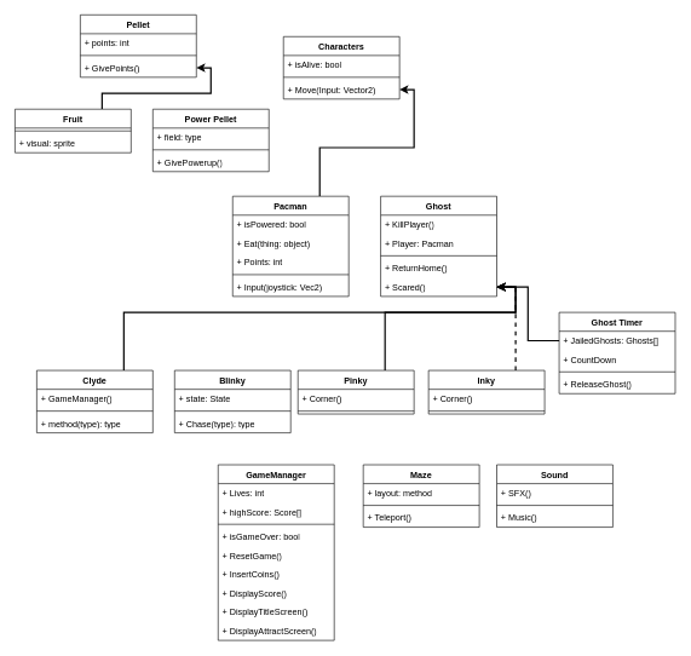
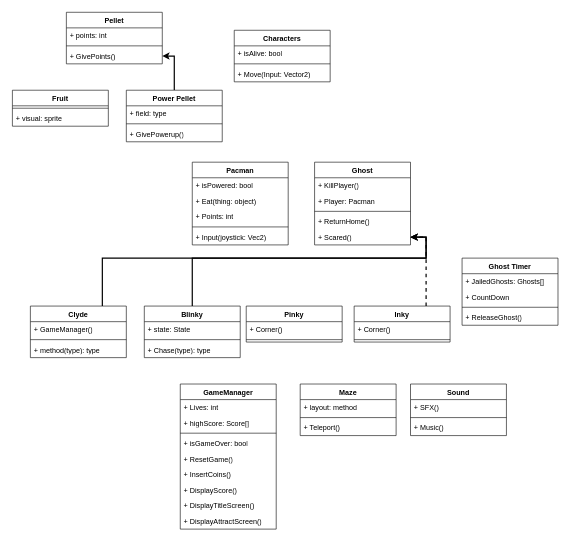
  <mxCell id="0" />
  <mxCell id="1" parent="0" />
- <mxCell id="2" style="edgeStyle=orthogonalEdgeStyle;rounded=0;orthogonalLoop=1;jettySize=auto;html=1;exitX=0.75;exitY=0;exitDx=0;exitDy=0;entryX=1;entryY=0.5;entryDx=0;entryDy=0;strokeWidth=2;" parent="1" source="3" target="53" edge="1"><mxGeometry relative="1" as="geometry" /></mxCell>
  <mxCell id="3" value="Pacman" style="swimlane;fontStyle=1;align=center;verticalAlign=top;childLayout=stackLayout;horizontal=1;startSize=26;horizontalStack=0;resizeParent=1;resizeParentMax=0;resizeLast=0;collapsible=1;marginBottom=0;whiteSpace=wrap;html=1;" parent="1" vertex="1"><mxGeometry x="320" y="270" width="160" height="138" as="geometry"><mxRectangle x="40" y="30" width="80" height="30" as="alternateBounds" /></mxGeometry></mxCell>
  <mxCell id="4" value="+ isPowered: bool&lt;span style=&quot;color: rgba(0, 0, 0, 0); font-family: monospace; font-size: 0px; text-wrap-mode: nowrap;&quot;&gt;%3CmxGraphModel%3E%3Croot%3E%3CmxCell%20id%3D%220%22%2F%3E%3CmxCell%20id%3D%221%22%20parent%3D%220%22%2F%3E%3CmxCell%20id%3D%222%22%20value%3D%22%2B%20Points%3A%20int%22%20style%3D%22text%3BstrokeColor%3Dnone%3BfillColor%3Dnone%3Balign%3Dleft%3BverticalAlign%3Dtop%3BspacingLeft%3D4%3BspacingRight%3D4%3Boverflow%3Dhidden%3Brotatable%3D0%3Bpoints%3D%5B%5B0%2C0.5%5D%2C%5B1%2C0.5%5D%5D%3BportConstraint%3Deastwest%3BwhiteSpace%3Dwrap%3Bhtml%3D1%3B%22%20vertex%3D%221%22%20parent%3D%221%22%3E%3CmxGeometry%20x%3D%2240%22%20y%3D%2256%22%20width%3D%22160%22%20height%3D%2226%22%20as%3D%22geometry%22%2F%3E%3C%2FmxCell%3E%3C%2Froot%3E%3C%2FmxGraphModel%3E&lt;/span&gt;" style="text;strokeColor=none;fillColor=none;align=left;verticalAlign=top;spacingLeft=4;spacingRight=4;overflow=hidden;rotatable=0;points=[[0,0.5],[1,0.5]];portConstraint=eastwest;whiteSpace=wrap;html=1;" parent="3" vertex="1"><mxGeometry y="26" width="160" height="26" as="geometry" /></mxCell>
  <mxCell id="5" value="+ Eat(thing: object)" style="text;strokeColor=none;fillColor=none;align=left;verticalAlign=top;spacingLeft=4;spacingRight=4;overflow=hidden;rotatable=0;points=[[0,0.5],[1,0.5]];portConstraint=eastwest;whiteSpace=wrap;html=1;" parent="3" vertex="1"><mxGeometry y="52" width="160" height="26" as="geometry" /></mxCell>
  <mxCell id="6" value="+ Points: int" style="text;strokeColor=none;fillColor=none;align=left;verticalAlign=top;spacingLeft=4;spacingRight=4;overflow=hidden;rotatable=0;points=[[0,0.5],[1,0.5]];portConstraint=eastwest;whiteSpace=wrap;html=1;" parent="3" vertex="1"><mxGeometry y="78" width="160" height="26" as="geometry" /></mxCell>
  <mxCell id="7" value="" style="line;strokeWidth=1;fillColor=none;align=left;verticalAlign=middle;spacingTop=-1;spacingLeft=3;spacingRight=3;rotatable=0;labelPosition=right;points=[];portConstraint=eastwest;strokeColor=inherit;" parent="3" vertex="1"><mxGeometry y="104" width="160" height="8" as="geometry" /></mxCell>
  <mxCell id="8" value="+ Input(joystick: Vec2)" style="text;strokeColor=none;fillColor=none;align=left;verticalAlign=top;spacingLeft=4;spacingRight=4;overflow=hidden;rotatable=0;points=[[0,0.5],[1,0.5]];portConstraint=eastwest;whiteSpace=wrap;html=1;" parent="3" vertex="1"><mxGeometry y="112" width="160" height="26" as="geometry" /></mxCell>
  <mxCell id="9" value="Ghost" style="swimlane;fontStyle=1;align=center;verticalAlign=top;childLayout=stackLayout;horizontal=1;startSize=26;horizontalStack=0;resizeParent=1;resizeParentMax=0;resizeLast=0;collapsible=1;marginBottom=0;whiteSpace=wrap;html=1;" parent="1" vertex="1"><mxGeometry x="524" y="270" width="160" height="138" as="geometry" /></mxCell>
  <mxCell id="10" value="+ KillPlayer()&lt;span style=&quot;color: rgba(0, 0, 0, 0); font-family: monospace; font-size: 0px; text-wrap-mode: nowrap;&quot;&gt;%3CmxGraphModel%3E%3Croot%3E%3CmxCell%20id%3D%220%22%2F%3E%3CmxCell%20id%3D%221%22%20parent%3D%220%22%2F%3E%3CmxCell%20id%3D%222%22%20value%3D%22%2B%20Points%3A%20int%22%20style%3D%22text%3BstrokeColor%3Dnone%3BfillColor%3Dnone%3Balign%3Dleft%3BverticalAlign%3Dtop%3BspacingLeft%3D4%3BspacingRight%3D4%3Boverflow%3Dhidden%3Brotatable%3D0%3Bpoints%3D%5B%5B0%2C0.5%5D%2C%5B1%2C0.5%5D%5D%3BportConstraint%3Deastwest%3BwhiteSpace%3Dwrap%3Bhtml%3D1%3B%22%20vertex%3D%221%22%20parent%3D%221%22%3E%3CmxGeometry%20x%3D%2240%22%20y%3D%2256%22%20width%3D%22160%22%20height%3D%2226%22%20as%3D%22geometry%22%2F%3E%3C%2FmxCell%3E%3C%2Froot%3E%3C%2FmxGraphModel%3E&lt;/span&gt;&lt;span style=&quot;color: rgba(0, 0, 0, 0); font-family: monospace; font-size: 0px; text-wrap-mode: nowrap;&quot;&gt;%3CmxGraphModel%3E%3Croot%3E%3CmxCell%20id%3D%220%22%2F%3E%3CmxCell%20id%3D%221%22%20parent%3D%220%22%2F%3E%3CmxCell%20id%3D%222%22%20value%3D%22%2B%20Points%3A%20int%22%20style%3D%22text%3BstrokeColor%3Dnone%3BfillColor%3Dnone%3Balign%3Dleft%3BverticalAlign%3Dtop%3BspacingLeft%3D4%3BspacingRight%3D4%3Boverflow%3Dhidden%3Brotatable%3D0%3Bpoints%3D%5B%5B0%2C0.5%5D%2C%5B1%2C0.5%5D%5D%3BportConstraint%3Deastwest%3BwhiteSpace%3Dwrap%3Bhtml%3D1%3B%22%20vertex%3D%221%22%20parent%3D%221%22%3E%3CmxGeometry%20x%3D%2240%22%20y%3D%2256%22%20width%3D%22160%22%20height%3D%2226%22%20as%3D%22geometry%22%2F%3E%3C%2FmxCell%3E%3C%2Froot%3E%3C%2FmxGraphModel%3E&lt;/span&gt;" style="text;strokeColor=none;fillColor=none;align=left;verticalAlign=top;spacingLeft=4;spacingRight=4;overflow=hidden;rotatable=0;points=[[0,0.5],[1,0.5]];portConstraint=eastwest;whiteSpace=wrap;html=1;" parent="9" vertex="1"><mxGeometry y="26" width="160" height="26" as="geometry" /></mxCell>
  <mxCell id="11" value="+ Player: Pacman" style="text;strokeColor=none;fillColor=none;align=left;verticalAlign=top;spacingLeft=4;spacingRight=4;overflow=hidden;rotatable=0;points=[[0,0.5],[1,0.5]];portConstraint=eastwest;whiteSpace=wrap;html=1;" parent="9" vertex="1"><mxGeometry y="52" width="160" height="26" as="geometry" /></mxCell>
  <mxCell id="12" value="" style="line;strokeWidth=1;fillColor=none;align=left;verticalAlign=middle;spacingTop=-1;spacingLeft=3;spacingRight=3;rotatable=0;labelPosition=right;points=[];portConstraint=eastwest;strokeColor=inherit;" parent="9" vertex="1"><mxGeometry y="78" width="160" height="8" as="geometry" /></mxCell>
  <mxCell id="13" value="+ ReturnHome()" style="text;strokeColor=none;fillColor=none;align=left;verticalAlign=top;spacingLeft=4;spacingRight=4;overflow=hidden;rotatable=0;points=[[0,0.5],[1,0.5]];portConstraint=eastwest;whiteSpace=wrap;html=1;" parent="9" vertex="1"><mxGeometry y="86" width="160" height="26" as="geometry" /></mxCell>
  <mxCell id="14" value="+ Scared()" style="text;strokeColor=none;fillColor=none;align=left;verticalAlign=top;spacingLeft=4;spacingRight=4;overflow=hidden;rotatable=0;points=[[0,0.5],[1,0.5]];portConstraint=eastwest;whiteSpace=wrap;html=1;" parent="9" vertex="1"><mxGeometry y="112" width="160" height="26" as="geometry" /></mxCell>
  <mxCell id="15" value="Pellet" style="swimlane;fontStyle=1;align=center;verticalAlign=top;childLayout=stackLayout;horizontal=1;startSize=26;horizontalStack=0;resizeParent=1;resizeParentMax=0;resizeLast=0;collapsible=1;marginBottom=0;whiteSpace=wrap;html=1;" parent="1" vertex="1"><mxGeometry x="110" y="20" width="160" height="86" as="geometry" /></mxCell>
  <mxCell id="16" value="+ points: int" style="text;strokeColor=none;fillColor=none;align=left;verticalAlign=top;spacingLeft=4;spacingRight=4;overflow=hidden;rotatable=0;points=[[0,0.5],[1,0.5]];portConstraint=eastwest;whiteSpace=wrap;html=1;" parent="15" vertex="1"><mxGeometry y="26" width="160" height="26" as="geometry" /></mxCell>
  <mxCell id="17" value="" style="line;strokeWidth=1;fillColor=none;align=left;verticalAlign=middle;spacingTop=-1;spacingLeft=3;spacingRight=3;rotatable=0;labelPosition=right;points=[];portConstraint=eastwest;strokeColor=inherit;" parent="15" vertex="1"><mxGeometry y="52" width="160" height="8" as="geometry" /></mxCell>
  <mxCell id="18" value="+ GivePoints()" style="text;strokeColor=none;fillColor=none;align=left;verticalAlign=top;spacingLeft=4;spacingRight=4;overflow=hidden;rotatable=0;points=[[0,0.5],[1,0.5]];portConstraint=eastwest;whiteSpace=wrap;html=1;" parent="15" vertex="1"><mxGeometry y="60" width="160" height="26" as="geometry" /></mxCell>
  <mxCell id="19" value="Ghost Timer" style="swimlane;fontStyle=1;align=center;verticalAlign=top;childLayout=stackLayout;horizontal=1;startSize=26;horizontalStack=0;resizeParent=1;resizeParentMax=0;resizeLast=0;collapsible=1;marginBottom=0;whiteSpace=wrap;html=1;" parent="1" vertex="1"><mxGeometry x="770" y="430" width="160" height="112" as="geometry" /></mxCell>
  <mxCell id="20" value="+ JailedGhosts: Ghosts[]" style="text;strokeColor=none;fillColor=none;align=left;verticalAlign=top;spacingLeft=4;spacingRight=4;overflow=hidden;rotatable=0;points=[[0,0.5],[1,0.5]];portConstraint=eastwest;whiteSpace=wrap;html=1;" parent="19" vertex="1"><mxGeometry y="26" width="160" height="26" as="geometry" /></mxCell>
  <mxCell id="21" value="+ CountDown" style="text;strokeColor=none;fillColor=none;align=left;verticalAlign=top;spacingLeft=4;spacingRight=4;overflow=hidden;rotatable=0;points=[[0,0.5],[1,0.5]];portConstraint=eastwest;whiteSpace=wrap;html=1;" parent="19" vertex="1"><mxGeometry y="52" width="160" height="26" as="geometry" /></mxCell>
  <mxCell id="22" value="" style="line;strokeWidth=1;fillColor=none;align=left;verticalAlign=middle;spacingTop=-1;spacingLeft=3;spacingRight=3;rotatable=0;labelPosition=right;points=[];portConstraint=eastwest;strokeColor=inherit;" parent="19" vertex="1"><mxGeometry y="78" width="160" height="8" as="geometry" /></mxCell>
  <mxCell id="23" value="+ ReleaseGhost()" style="text;strokeColor=none;fillColor=none;align=left;verticalAlign=top;spacingLeft=4;spacingRight=4;overflow=hidden;rotatable=0;points=[[0,0.5],[1,0.5]];portConstraint=eastwest;whiteSpace=wrap;html=1;" parent="19" vertex="1"><mxGeometry y="86" width="160" height="26" as="geometry" /></mxCell>
  <mxCell id="24" value="Sound" style="swimlane;fontStyle=1;align=center;verticalAlign=top;childLayout=stackLayout;horizontal=1;startSize=26;horizontalStack=0;resizeParent=1;resizeParentMax=0;resizeLast=0;collapsible=1;marginBottom=0;whiteSpace=wrap;html=1;" parent="1" vertex="1"><mxGeometry x="684" y="640" width="160" height="86" as="geometry" /></mxCell>
  <mxCell id="25" value="+ SFX()" style="text;strokeColor=none;fillColor=none;align=left;verticalAlign=top;spacingLeft=4;spacingRight=4;overflow=hidden;rotatable=0;points=[[0,0.5],[1,0.5]];portConstraint=eastwest;whiteSpace=wrap;html=1;" parent="24" vertex="1"><mxGeometry y="26" width="160" height="26" as="geometry" /></mxCell>
  <mxCell id="26" value="" style="line;strokeWidth=1;fillColor=none;align=left;verticalAlign=middle;spacingTop=-1;spacingLeft=3;spacingRight=3;rotatable=0;labelPosition=right;points=[];portConstraint=eastwest;strokeColor=inherit;" parent="24" vertex="1"><mxGeometry y="52" width="160" height="8" as="geometry" /></mxCell>
  <mxCell id="27" value="+ Music()" style="text;strokeColor=none;fillColor=none;align=left;verticalAlign=top;spacingLeft=4;spacingRight=4;overflow=hidden;rotatable=0;points=[[0,0.5],[1,0.5]];portConstraint=eastwest;whiteSpace=wrap;html=1;" parent="24" vertex="1"><mxGeometry y="60" width="160" height="26" as="geometry" /></mxCell>
  <mxCell id="28" value="Maze" style="swimlane;fontStyle=1;align=center;verticalAlign=top;childLayout=stackLayout;horizontal=1;startSize=26;horizontalStack=0;resizeParent=1;resizeParentMax=0;resizeLast=0;collapsible=1;marginBottom=0;whiteSpace=wrap;html=1;" parent="1" vertex="1"><mxGeometry x="500" y="640" width="160" height="86" as="geometry" /></mxCell>
  <mxCell id="29" value="+ layout: method" style="text;strokeColor=none;fillColor=none;align=left;verticalAlign=top;spacingLeft=4;spacingRight=4;overflow=hidden;rotatable=0;points=[[0,0.5],[1,0.5]];portConstraint=eastwest;whiteSpace=wrap;html=1;" parent="28" vertex="1"><mxGeometry y="26" width="160" height="26" as="geometry" /></mxCell>
  <mxCell id="30" value="" style="line;strokeWidth=1;fillColor=none;align=left;verticalAlign=middle;spacingTop=-1;spacingLeft=3;spacingRight=3;rotatable=0;labelPosition=right;points=[];portConstraint=eastwest;strokeColor=inherit;" parent="28" vertex="1"><mxGeometry y="52" width="160" height="8" as="geometry" /></mxCell>
  <mxCell id="31" value="+ Teleport()" style="text;strokeColor=none;fillColor=none;align=left;verticalAlign=top;spacingLeft=4;spacingRight=4;overflow=hidden;rotatable=0;points=[[0,0.5],[1,0.5]];portConstraint=eastwest;whiteSpace=wrap;html=1;" parent="28" vertex="1"><mxGeometry y="60" width="160" height="26" as="geometry" /></mxCell>
+ <mxCell id="32" style="edgeStyle=orthogonalEdgeStyle;rounded=0;orthogonalLoop=1;jettySize=auto;html=1;exitX=0.5;exitY=0;exitDx=0;exitDy=0;entryX=1;entryY=0.5;entryDx=0;entryDy=0;strokeWidth=2;" parent="1" source="33" target="14" edge="1"><mxGeometry relative="1" as="geometry"><Array as="points"><mxPoint x="320" y="430" /><mxPoint x="710" y="430" /><mxPoint x="710" y="395" /></Array></mxGeometry></mxCell>
  <mxCell id="33" value="Blinky" style="swimlane;fontStyle=1;align=center;verticalAlign=top;childLayout=stackLayout;horizontal=1;startSize=26;horizontalStack=0;resizeParent=1;resizeParentMax=0;resizeLast=0;collapsible=1;marginBottom=0;whiteSpace=wrap;html=1;" parent="1" vertex="1"><mxGeometry x="240" y="510" width="160" height="86" as="geometry" /></mxCell>
  <mxCell id="34" value="+ state: State" style="text;strokeColor=none;fillColor=none;align=left;verticalAlign=top;spacingLeft=4;spacingRight=4;overflow=hidden;rotatable=0;points=[[0,0.5],[1,0.5]];portConstraint=eastwest;whiteSpace=wrap;html=1;" parent="33" vertex="1"><mxGeometry y="26" width="160" height="26" as="geometry" /></mxCell>
  <mxCell id="35" value="" style="line;strokeWidth=1;fillColor=none;align=left;verticalAlign=middle;spacingTop=-1;spacingLeft=3;spacingRight=3;rotatable=0;labelPosition=right;points=[];portConstraint=eastwest;strokeColor=inherit;" parent="33" vertex="1"><mxGeometry y="52" width="160" height="8" as="geometry" /></mxCell>
  <mxCell id="36" value="+ Chase(type): type" style="text;strokeColor=none;fillColor=none;align=left;verticalAlign=top;spacingLeft=4;spacingRight=4;overflow=hidden;rotatable=0;points=[[0,0.5],[1,0.5]];portConstraint=eastwest;whiteSpace=wrap;html=1;" parent="33" vertex="1"><mxGeometry y="60" width="160" height="26" as="geometry" /></mxCell>
  <mxCell id="37" style="edgeStyle=orthogonalEdgeStyle;rounded=0;orthogonalLoop=1;jettySize=auto;html=1;exitX=0.75;exitY=0;exitDx=0;exitDy=0;entryX=1;entryY=0.5;entryDx=0;entryDy=0;strokeWidth=2;" parent="1" source="38" target="14" edge="1"><mxGeometry relative="1" as="geometry"><Array as="points"><mxPoint x="540" y="430" /><mxPoint x="710" y="430" /><mxPoint x="710" y="370" /></Array></mxGeometry></mxCell>
  <mxCell id="38" value="Clyde" style="swimlane;fontStyle=1;align=center;verticalAlign=top;childLayout=stackLayout;horizontal=1;startSize=26;horizontalStack=0;resizeParent=1;resizeParentMax=0;resizeLast=0;collapsible=1;marginBottom=0;whiteSpace=wrap;html=1;" parent="1" vertex="1"><mxGeometry x="50" y="510" width="160" height="86" as="geometry" /></mxCell>
  <mxCell id="39" value="+ GameManager()" style="text;strokeColor=none;fillColor=none;align=left;verticalAlign=top;spacingLeft=4;spacingRight=4;overflow=hidden;rotatable=0;points=[[0,0.5],[1,0.5]];portConstraint=eastwest;whiteSpace=wrap;html=1;" parent="38" vertex="1"><mxGeometry y="26" width="160" height="26" as="geometry" /></mxCell>
  <mxCell id="40" value="" style="line;strokeWidth=1;fillColor=none;align=left;verticalAlign=middle;spacingTop=-1;spacingLeft=3;spacingRight=3;rotatable=0;labelPosition=right;points=[];portConstraint=eastwest;strokeColor=inherit;" parent="38" vertex="1"><mxGeometry y="52" width="160" height="8" as="geometry" /></mxCell>
  <mxCell id="41" value="+ method(type): type" style="text;strokeColor=none;fillColor=none;align=left;verticalAlign=top;spacingLeft=4;spacingRight=4;overflow=hidden;rotatable=0;points=[[0,0.5],[1,0.5]];portConstraint=eastwest;whiteSpace=wrap;html=1;" parent="38" vertex="1"><mxGeometry y="60" width="160" height="26" as="geometry" /></mxCell>
  <mxCell id="42" style="edgeStyle=orthogonalEdgeStyle;rounded=0;orthogonalLoop=1;jettySize=auto;html=1;exitX=0.75;exitY=0;exitDx=0;exitDy=0;entryX=1;entryY=0.5;entryDx=0;entryDy=0;strokeWidth=2;dashed=1;" parent="1" source="43" target="14" edge="1"><mxGeometry relative="1" as="geometry" /></mxCell>
  <mxCell id="43" value="Inky" style="swimlane;fontStyle=1;align=center;verticalAlign=top;childLayout=stackLayout;horizontal=1;startSize=26;horizontalStack=0;resizeParent=1;resizeParentMax=0;resizeLast=0;collapsible=1;marginBottom=0;whiteSpace=wrap;html=1;" parent="1" vertex="1"><mxGeometry x="590" y="510" width="160" height="60" as="geometry" /></mxCell>
  <mxCell id="44" value="+ Corner()" style="text;strokeColor=none;fillColor=none;align=left;verticalAlign=top;spacingLeft=4;spacingRight=4;overflow=hidden;rotatable=0;points=[[0,0.5],[1,0.5]];portConstraint=eastwest;whiteSpace=wrap;html=1;" parent="43" vertex="1"><mxGeometry y="26" width="160" height="26" as="geometry" /></mxCell>
  <mxCell id="45" value="" style="line;strokeWidth=1;fillColor=none;align=left;verticalAlign=middle;spacingTop=-1;spacingLeft=3;spacingRight=3;rotatable=0;labelPosition=right;points=[];portConstraint=eastwest;strokeColor=inherit;" parent="43" vertex="1"><mxGeometry y="52" width="160" height="8" as="geometry" /></mxCell>
- <mxCell id="46" style="edgeStyle=orthogonalEdgeStyle;rounded=0;orthogonalLoop=1;jettySize=auto;html=1;exitX=0.75;exitY=0;exitDx=0;exitDy=0;entryX=1;entryY=0.5;entryDx=0;entryDy=0;strokeWidth=2;" parent="1" source="47" target="14" edge="1"><mxGeometry relative="1" as="geometry"><Array as="points"><mxPoint x="540" y="430" /><mxPoint x="710" y="430" /><mxPoint x="710" y="369" /></Array></mxGeometry></mxCell>
  <mxCell id="47" value="Pinky" style="swimlane;fontStyle=1;align=center;verticalAlign=top;childLayout=stackLayout;horizontal=1;startSize=26;horizontalStack=0;resizeParent=1;resizeParentMax=0;resizeLast=0;collapsible=1;marginBottom=0;whiteSpace=wrap;html=1;" parent="1" vertex="1"><mxGeometry x="410" y="510" width="160" height="60" as="geometry" /></mxCell>
  <mxCell id="48" value="+ Corner()" style="text;strokeColor=none;fillColor=none;align=left;verticalAlign=top;spacingLeft=4;spacingRight=4;overflow=hidden;rotatable=0;points=[[0,0.5],[1,0.5]];portConstraint=eastwest;whiteSpace=wrap;html=1;" parent="47" vertex="1"><mxGeometry y="26" width="160" height="26" as="geometry" /></mxCell>
  <mxCell id="49" value="" style="line;strokeWidth=1;fillColor=none;align=left;verticalAlign=middle;spacingTop=-1;spacingLeft=3;spacingRight=3;rotatable=0;labelPosition=right;points=[];portConstraint=eastwest;strokeColor=inherit;" parent="47" vertex="1"><mxGeometry y="52" width="160" height="8" as="geometry" /></mxCell>
  <mxCell id="50" value="Characters&lt;div&gt;&lt;br&gt;&lt;/div&gt;" style="swimlane;fontStyle=1;align=center;verticalAlign=top;childLayout=stackLayout;horizontal=1;startSize=26;horizontalStack=0;resizeParent=1;resizeParentMax=0;resizeLast=0;collapsible=1;marginBottom=0;whiteSpace=wrap;html=1;" parent="1" vertex="1"><mxGeometry x="390" y="50" width="160" height="86" as="geometry" /></mxCell>
  <mxCell id="51" value="+ isAlive: bool" style="text;strokeColor=none;fillColor=none;align=left;verticalAlign=top;spacingLeft=4;spacingRight=4;overflow=hidden;rotatable=0;points=[[0,0.5],[1,0.5]];portConstraint=eastwest;whiteSpace=wrap;html=1;" parent="50" vertex="1"><mxGeometry y="26" width="160" height="26" as="geometry" /></mxCell>
  <mxCell id="52" value="" style="line;strokeWidth=1;fillColor=none;align=left;verticalAlign=middle;spacingTop=-1;spacingLeft=3;spacingRight=3;rotatable=0;labelPosition=right;points=[];portConstraint=eastwest;strokeColor=inherit;" parent="50" vertex="1"><mxGeometry y="52" width="160" height="8" as="geometry" /></mxCell>
  <mxCell id="53" value="+ Move(Input: Vector2)" style="text;strokeColor=none;fillColor=none;align=left;verticalAlign=top;spacingLeft=4;spacingRight=4;overflow=hidden;rotatable=0;points=[[0,0.5],[1,0.5]];portConstraint=eastwest;whiteSpace=wrap;html=1;" parent="50" vertex="1"><mxGeometry y="60" width="160" height="26" as="geometry" /></mxCell>
+ <mxCell id="54" style="edgeStyle=orthogonalEdgeStyle;rounded=0;orthogonalLoop=1;jettySize=auto;html=1;exitX=0.5;exitY=0;exitDx=0;exitDy=0;entryX=1;entryY=0.5;entryDx=0;entryDy=0;strokeWidth=2;" parent="1" source="55" target="18" edge="1"><mxGeometry relative="1" as="geometry" /></mxCell>
  <mxCell id="55" value="Power Pellet" style="swimlane;fontStyle=1;align=center;verticalAlign=top;childLayout=stackLayout;horizontal=1;startSize=26;horizontalStack=0;resizeParent=1;resizeParentMax=0;resizeLast=0;collapsible=1;marginBottom=0;whiteSpace=wrap;html=1;" parent="1" vertex="1"><mxGeometry x="210" y="150" width="160" height="86" as="geometry" /></mxCell>
  <mxCell id="56" value="+ field: type" style="text;strokeColor=none;fillColor=none;align=left;verticalAlign=top;spacingLeft=4;spacingRight=4;overflow=hidden;rotatable=0;points=[[0,0.5],[1,0.5]];portConstraint=eastwest;whiteSpace=wrap;html=1;" parent="55" vertex="1"><mxGeometry y="26" width="160" height="26" as="geometry" /></mxCell>
  <mxCell id="57" value="" style="line;strokeWidth=1;fillColor=none;align=left;verticalAlign=middle;spacingTop=-1;spacingLeft=3;spacingRight=3;rotatable=0;labelPosition=right;points=[];portConstraint=eastwest;strokeColor=inherit;" parent="55" vertex="1"><mxGeometry y="52" width="160" height="8" as="geometry" /></mxCell>
  <mxCell id="58" value="+ GivePowerup()" style="text;strokeColor=none;fillColor=none;align=left;verticalAlign=top;spacingLeft=4;spacingRight=4;overflow=hidden;rotatable=0;points=[[0,0.5],[1,0.5]];portConstraint=eastwest;whiteSpace=wrap;html=1;" parent="55" vertex="1"><mxGeometry y="60" width="160" height="26" as="geometry" /></mxCell>
- <mxCell id="59" style="edgeStyle=orthogonalEdgeStyle;rounded=0;orthogonalLoop=1;jettySize=auto;html=1;exitX=0.75;exitY=0;exitDx=0;exitDy=0;entryX=1;entryY=0.5;entryDx=0;entryDy=0;strokeWidth=2;" parent="1" source="60" target="18" edge="1"><mxGeometry relative="1" as="geometry" /></mxCell>
  <mxCell id="60" value="Fruit" style="swimlane;fontStyle=1;align=center;verticalAlign=top;childLayout=stackLayout;horizontal=1;startSize=26;horizontalStack=0;resizeParent=1;resizeParentMax=0;resizeLast=0;collapsible=1;marginBottom=0;whiteSpace=wrap;html=1;" parent="1" vertex="1"><mxGeometry x="20" y="150" width="160" height="60" as="geometry" /></mxCell>
  <mxCell id="61" value="" style="line;strokeWidth=1;fillColor=none;align=left;verticalAlign=middle;spacingTop=-1;spacingLeft=3;spacingRight=3;rotatable=0;labelPosition=right;points=[];portConstraint=eastwest;strokeColor=inherit;" parent="60" vertex="1"><mxGeometry y="26" width="160" height="8" as="geometry" /></mxCell>
  <mxCell id="62" value="+ visual: sprite" style="text;strokeColor=none;fillColor=none;align=left;verticalAlign=top;spacingLeft=4;spacingRight=4;overflow=hidden;rotatable=0;points=[[0,0.5],[1,0.5]];portConstraint=eastwest;whiteSpace=wrap;html=1;" parent="60" vertex="1"><mxGeometry y="34" width="160" height="26" as="geometry" /></mxCell>
- <mxCell id="63" style="edgeStyle=orthogonalEdgeStyle;rounded=0;orthogonalLoop=1;jettySize=auto;html=1;exitX=0;exitY=0.5;exitDx=0;exitDy=0;entryX=1;entryY=0.5;entryDx=0;entryDy=0;strokeWidth=2;" parent="1" source="20" target="14" edge="1"><mxGeometry relative="1" as="geometry" /></mxCell>
  <mxCell id="64" value="GameManager" style="swimlane;fontStyle=1;align=center;verticalAlign=top;childLayout=stackLayout;horizontal=1;startSize=26;horizontalStack=0;resizeParent=1;resizeParentMax=0;resizeLast=0;collapsible=1;marginBottom=0;whiteSpace=wrap;html=1;" parent="1" vertex="1"><mxGeometry x="300" y="640" width="160" height="242" as="geometry" /></mxCell>
  <mxCell id="65" value="+ Lives: int" style="text;strokeColor=none;fillColor=none;align=left;verticalAlign=top;spacingLeft=4;spacingRight=4;overflow=hidden;rotatable=0;points=[[0,0.5],[1,0.5]];portConstraint=eastwest;whiteSpace=wrap;html=1;" parent="64" vertex="1"><mxGeometry y="26" width="160" height="26" as="geometry" /></mxCell>
  <mxCell id="66" value="+ highScore: Score[]" style="text;strokeColor=none;fillColor=none;align=left;verticalAlign=top;spacingLeft=4;spacingRight=4;overflow=hidden;rotatable=0;points=[[0,0.5],[1,0.5]];portConstraint=eastwest;whiteSpace=wrap;html=1;" parent="64" vertex="1"><mxGeometry y="52" width="160" height="26" as="geometry" /></mxCell>
  <mxCell id="67" value="" style="line;strokeWidth=1;fillColor=none;align=left;verticalAlign=middle;spacingTop=-1;spacingLeft=3;spacingRight=3;rotatable=0;labelPosition=right;points=[];portConstraint=eastwest;strokeColor=inherit;" parent="64" vertex="1"><mxGeometry y="78" width="160" height="8" as="geometry" /></mxCell>
  <mxCell id="68" value="+ isGameOver: bool" style="text;strokeColor=none;fillColor=none;align=left;verticalAlign=top;spacingLeft=4;spacingRight=4;overflow=hidden;rotatable=0;points=[[0,0.5],[1,0.5]];portConstraint=eastwest;whiteSpace=wrap;html=1;" parent="64" vertex="1"><mxGeometry y="86" width="160" height="26" as="geometry" /></mxCell>
  <mxCell id="69" value="+ ResetGame()" style="text;strokeColor=none;fillColor=none;align=left;verticalAlign=top;spacingLeft=4;spacingRight=4;overflow=hidden;rotatable=0;points=[[0,0.5],[1,0.5]];portConstraint=eastwest;whiteSpace=wrap;html=1;" parent="64" vertex="1"><mxGeometry y="112" width="160" height="26" as="geometry" /></mxCell>
  <mxCell id="70" value="+ InsertCoins()" style="text;strokeColor=none;fillColor=none;align=left;verticalAlign=top;spacingLeft=4;spacingRight=4;overflow=hidden;rotatable=0;points=[[0,0.5],[1,0.5]];portConstraint=eastwest;whiteSpace=wrap;html=1;" parent="64" vertex="1"><mxGeometry y="138" width="160" height="26" as="geometry" /></mxCell>
  <mxCell id="71" value="+ DisplayScore()" style="text;strokeColor=none;fillColor=none;align=left;verticalAlign=top;spacingLeft=4;spacingRight=4;overflow=hidden;rotatable=0;points=[[0,0.5],[1,0.5]];portConstraint=eastwest;whiteSpace=wrap;html=1;" parent="64" vertex="1"><mxGeometry y="164" width="160" height="26" as="geometry" /></mxCell>
  <mxCell id="72" value="+ DisplayTitleScreen()" style="text;strokeColor=none;fillColor=none;align=left;verticalAlign=top;spacingLeft=4;spacingRight=4;overflow=hidden;rotatable=0;points=[[0,0.5],[1,0.5]];portConstraint=eastwest;whiteSpace=wrap;html=1;" parent="64" vertex="1"><mxGeometry y="190" width="160" height="26" as="geometry" /></mxCell>
  <mxCell id="73" value="+ DisplayAttractScreen()" style="text;strokeColor=none;fillColor=none;align=left;verticalAlign=top;spacingLeft=4;spacingRight=4;overflow=hidden;rotatable=0;points=[[0,0.5],[1,0.5]];portConstraint=eastwest;whiteSpace=wrap;html=1;" parent="64" vertex="1"><mxGeometry y="216" width="160" height="26" as="geometry" /></mxCell>
